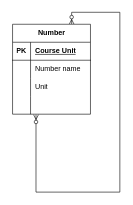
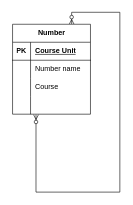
  <mxCell id="0" />
  <mxCell id="1" parent="0" />
  <mxCell id="2" value="" style="edgeStyle=orthogonalEdgeStyle;fontSize=12;html=1;endArrow=ERzeroToMany;endFill=1;startArrow=ERzeroToMany;rounded=0;labelBackgroundColor=none;fontColor=default;movable=1;resizable=1;rotatable=1;deletable=1;editable=1;locked=0;connectable=1;strokeWidth=1;entryX=0.301;entryY=1.032;entryDx=0;entryDy=0;entryPerimeter=0;" parent="1" target="13" edge="1"><mxGeometry width="100" height="100" relative="1" as="geometry"><mxPoint x="118.59" y="40" as="sourcePoint" /><mxPoint x="60" y="170" as="targetPoint" /><Array as="points"><mxPoint x="119" y="20" /><mxPoint x="199" y="20" /><mxPoint x="199" y="320" /><mxPoint x="59" y="320" /></Array></mxGeometry></mxCell>
  <mxCell id="3" value="Number" style="shape=table;startSize=30;container=1;collapsible=1;childLayout=tableLayout;fixedRows=1;rowLines=0;fontStyle=1;align=center;resizeLast=1;html=1;fontFamily=Helvetica;fontSize=12;fontColor=default;" parent="1" vertex="1"><mxGeometry x="20" y="40" width="130" height="150" as="geometry"><mxRectangle x="370" y="170" width="70" height="30" as="alternateBounds" /></mxGeometry></mxCell>
  <mxCell id="4" value="" style="shape=tableRow;horizontal=0;startSize=0;swimlaneHead=0;swimlaneBody=0;fillColor=none;collapsible=0;dropTarget=0;points=[[0,0.5],[1,0.5]];portConstraint=eastwest;top=0;left=0;right=0;bottom=1;fontFamily=Helvetica;fontSize=12;fontColor=default;" parent="3" vertex="1"><mxGeometry y="30" width="130" height="30" as="geometry" /></mxCell>
  <mxCell id="5" value="PK" style="shape=partialRectangle;connectable=0;fillColor=none;top=0;left=0;bottom=0;right=0;fontStyle=1;overflow=hidden;whiteSpace=wrap;html=1;fontFamily=Helvetica;fontSize=12;fontColor=default;" parent="4" vertex="1"><mxGeometry width="30" height="30" as="geometry"><mxRectangle width="30" height="30" as="alternateBounds" /></mxGeometry></mxCell>
  <mxCell id="6" value="Course Unit" style="shape=partialRectangle;connectable=0;fillColor=none;top=0;left=0;bottom=0;right=0;align=left;spacingLeft=6;fontStyle=5;overflow=hidden;whiteSpace=wrap;html=1;fontFamily=Helvetica;fontSize=12;fontColor=default;" parent="4" vertex="1"><mxGeometry x="30" width="100" height="30" as="geometry"><mxRectangle width="100" height="30" as="alternateBounds" /></mxGeometry></mxCell>
  <mxCell id="7" value="" style="shape=tableRow;horizontal=0;startSize=0;swimlaneHead=0;swimlaneBody=0;fillColor=none;collapsible=0;dropTarget=0;points=[[0,0.5],[1,0.5]];portConstraint=eastwest;top=0;left=0;right=0;bottom=0;fontFamily=Helvetica;fontSize=12;fontColor=default;" parent="3" vertex="1"><mxGeometry y="60" width="130" height="30" as="geometry" /></mxCell>
  <mxCell id="8" value="" style="shape=partialRectangle;connectable=0;fillColor=none;top=0;left=0;bottom=0;right=0;editable=1;overflow=hidden;whiteSpace=wrap;html=1;fontFamily=Helvetica;fontSize=12;fontColor=default;" parent="7" vertex="1"><mxGeometry width="30" height="30" as="geometry"><mxRectangle width="30" height="30" as="alternateBounds" /></mxGeometry></mxCell>
  <mxCell id="9" value="Number name" style="shape=partialRectangle;connectable=0;fillColor=none;top=0;left=0;bottom=0;right=0;align=left;spacingLeft=6;overflow=hidden;whiteSpace=wrap;html=1;fontFamily=Helvetica;fontSize=12;fontColor=default;" parent="7" vertex="1"><mxGeometry x="30" width="100" height="30" as="geometry"><mxRectangle width="100" height="30" as="alternateBounds" /></mxGeometry></mxCell>
  <mxCell id="10" value="" style="shape=tableRow;horizontal=0;startSize=0;swimlaneHead=0;swimlaneBody=0;fillColor=none;collapsible=0;dropTarget=0;points=[[0,0.5],[1,0.5]];portConstraint=eastwest;top=0;left=0;right=0;bottom=0;fontFamily=Helvetica;fontSize=12;fontColor=default;" parent="3" vertex="1"><mxGeometry y="90" width="130" height="30" as="geometry" /></mxCell>
  <mxCell id="11" value="" style="shape=partialRectangle;connectable=0;fillColor=none;top=0;left=0;bottom=0;right=0;editable=1;overflow=hidden;whiteSpace=wrap;html=1;fontFamily=Helvetica;fontSize=12;fontColor=default;" parent="10" vertex="1"><mxGeometry width="30" height="30" as="geometry"><mxRectangle width="30" height="30" as="alternateBounds" /></mxGeometry></mxCell>
- <mxCell id="12" value="Unit" style="shape=partialRectangle;connectable=0;fillColor=none;top=0;left=0;bottom=0;right=0;align=left;spacingLeft=6;overflow=hidden;whiteSpace=wrap;html=1;fontFamily=Helvetica;fontSize=12;fontColor=default;" parent="10" vertex="1"><mxGeometry x="30" width="100" height="30" as="geometry"><mxRectangle width="100" height="30" as="alternateBounds" /></mxGeometry></mxCell>
+ <mxCell id="12" value="Course" style="shape=partialRectangle;connectable=0;fillColor=none;top=0;left=0;bottom=0;right=0;align=left;spacingLeft=6;overflow=hidden;whiteSpace=wrap;html=1;fontFamily=Helvetica;fontSize=12;fontColor=default;" parent="10" vertex="1"><mxGeometry x="30" width="100" height="30" as="geometry"><mxRectangle width="100" height="30" as="alternateBounds" /></mxGeometry></mxCell>
  <mxCell id="13" value="" style="shape=tableRow;horizontal=0;startSize=0;swimlaneHead=0;swimlaneBody=0;fillColor=none;collapsible=0;dropTarget=0;points=[[0,0.5],[1,0.5]];portConstraint=eastwest;top=0;left=0;right=0;bottom=0;fontFamily=Helvetica;fontSize=12;fontColor=default;" parent="3" vertex="1"><mxGeometry y="120" width="130" height="30" as="geometry" /></mxCell>
  <mxCell id="14" value="" style="shape=partialRectangle;connectable=0;fillColor=none;top=0;left=0;bottom=0;right=0;editable=1;overflow=hidden;whiteSpace=wrap;html=1;fontFamily=Helvetica;fontSize=12;fontColor=default;" parent="13" vertex="1"><mxGeometry width="30" height="30" as="geometry"><mxRectangle width="30" height="30" as="alternateBounds" /></mxGeometry></mxCell>
  <mxCell id="15" value="" style="shape=partialRectangle;connectable=0;fillColor=none;top=0;left=0;bottom=0;right=0;align=left;spacingLeft=6;overflow=hidden;whiteSpace=wrap;html=1;fontFamily=Helvetica;fontSize=12;fontColor=default;" parent="13" vertex="1"><mxGeometry x="30" width="100" height="30" as="geometry"><mxRectangle width="100" height="30" as="alternateBounds" /></mxGeometry></mxCell>
